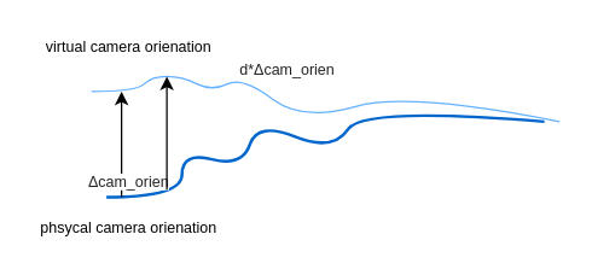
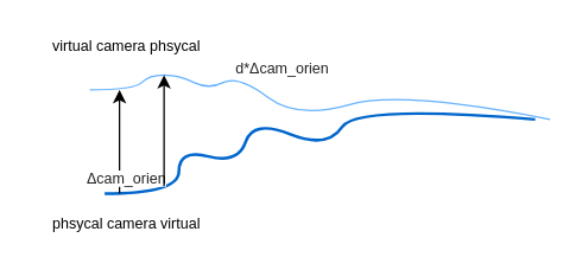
  <mxCell id="0" />
  <mxCell id="1" parent="0" />
  <mxCell id="2" value="" style="curved=1;endArrow=none;html=1;endFill=0;strokeColor=#66B2FF;" parent="1" edge="1"><mxGeometry width="50" height="50" relative="1" as="geometry"><mxPoint x="60" y="60" as="sourcePoint" /><mxPoint x="370" y="80" as="targetPoint" /><Array as="points"><mxPoint x="90" y="60" /><mxPoint x="100" y="50" /><mxPoint x="120" y="50" /><mxPoint x="140" y="60" /><mxPoint x="160" y="50" /><mxPoint x="200" y="80" /><mxPoint x="270" y="60" /></Array></mxGeometry></mxCell>
  <mxCell id="3" value="" style="curved=1;endArrow=none;html=1;endFill=0;strokeColor=#0066CC;strokeWidth=2;" parent="1" edge="1"><mxGeometry width="50" height="50" relative="1" as="geometry"><mxPoint x="70" y="130" as="sourcePoint" /><mxPoint x="360" y="80" as="targetPoint" /><Array as="points"><mxPoint x="120" y="130" /><mxPoint x="120" y="100" /><mxPoint x="160" y="110" /><mxPoint x="170" y="80" /><mxPoint x="220" y="100" /><mxPoint x="240" y="70" /></Array></mxGeometry></mxCell>
  <mxCell id="4" value="" style="endArrow=classic;startArrow=none;html=1;startFill=0;" parent="1" edge="1"><mxGeometry width="50" height="50" relative="1" as="geometry"><mxPoint x="80" y="130" as="sourcePoint" /><mxPoint x="80" y="60" as="targetPoint" /></mxGeometry></mxCell>
  <mxCell id="5" value="&lt;span style=&quot;color: rgb(34, 34, 34); font-family: sans-serif; font-size: 10px; white-space: normal; background-color: rgb(255, 255, 255);&quot;&gt;Δcam_orien&lt;/span&gt;" style="text;html=1;strokeColor=none;fillColor=none;align=center;verticalAlign=middle;whiteSpace=wrap;rounded=0;fontSize=10;" parent="1" vertex="1"><mxGeometry x="65" y="110" width="40" height="20" as="geometry" /></mxCell>
- <mxCell id="6" value="phsycal camera orienation" style="text;html=1;strokeColor=none;fillColor=none;align=center;verticalAlign=middle;whiteSpace=wrap;rounded=0;fontSize=10;" parent="1" vertex="1"><mxGeometry x="20" y="140" width="130" height="20" as="geometry" /></mxCell>
- <mxCell id="7" value="virtual camera orienation" style="text;html=1;strokeColor=none;fillColor=none;align=center;verticalAlign=middle;whiteSpace=wrap;rounded=0;fontSize=10;" parent="1" vertex="1"><mxGeometry x="20" y="20" width="130" height="20" as="geometry" /></mxCell>
+ <mxCell id="6" value="phsycal camera virtual" style="text;html=1;strokeColor=none;fillColor=none;align=center;verticalAlign=middle;whiteSpace=wrap;rounded=0;fontSize=10;" parent="1" vertex="1"><mxGeometry x="20" y="140" width="130" height="20" as="geometry" /></mxCell>
+ <mxCell id="7" value="virtual camera phsycal" style="text;html=1;strokeColor=none;fillColor=none;align=center;verticalAlign=middle;whiteSpace=wrap;rounded=0;fontSize=10;" parent="1" vertex="1"><mxGeometry x="20" y="20" width="130" height="20" as="geometry" /></mxCell>
  <mxCell id="8" value="" style="endArrow=classic;startArrow=none;html=1;startFill=0;" parent="1" edge="1"><mxGeometry width="50" height="50" relative="1" as="geometry"><mxPoint x="110" y="125" as="sourcePoint" /><mxPoint x="110" y="50" as="targetPoint" /></mxGeometry></mxCell>
  <mxCell id="9" value="&lt;span style=&quot;color: rgb(34 , 34 , 34) ; font-family: sans-serif ; font-size: 10px ; white-space: normal ; background-color: rgb(255 , 255 , 255)&quot;&gt;d*Δcam_orien&lt;/span&gt;" style="text;html=1;strokeColor=none;fillColor=none;align=center;verticalAlign=middle;whiteSpace=wrap;rounded=0;fontSize=10;" parent="1" vertex="1"><mxGeometry x="170" y="35" width="40" height="20" as="geometry" /></mxCell>
